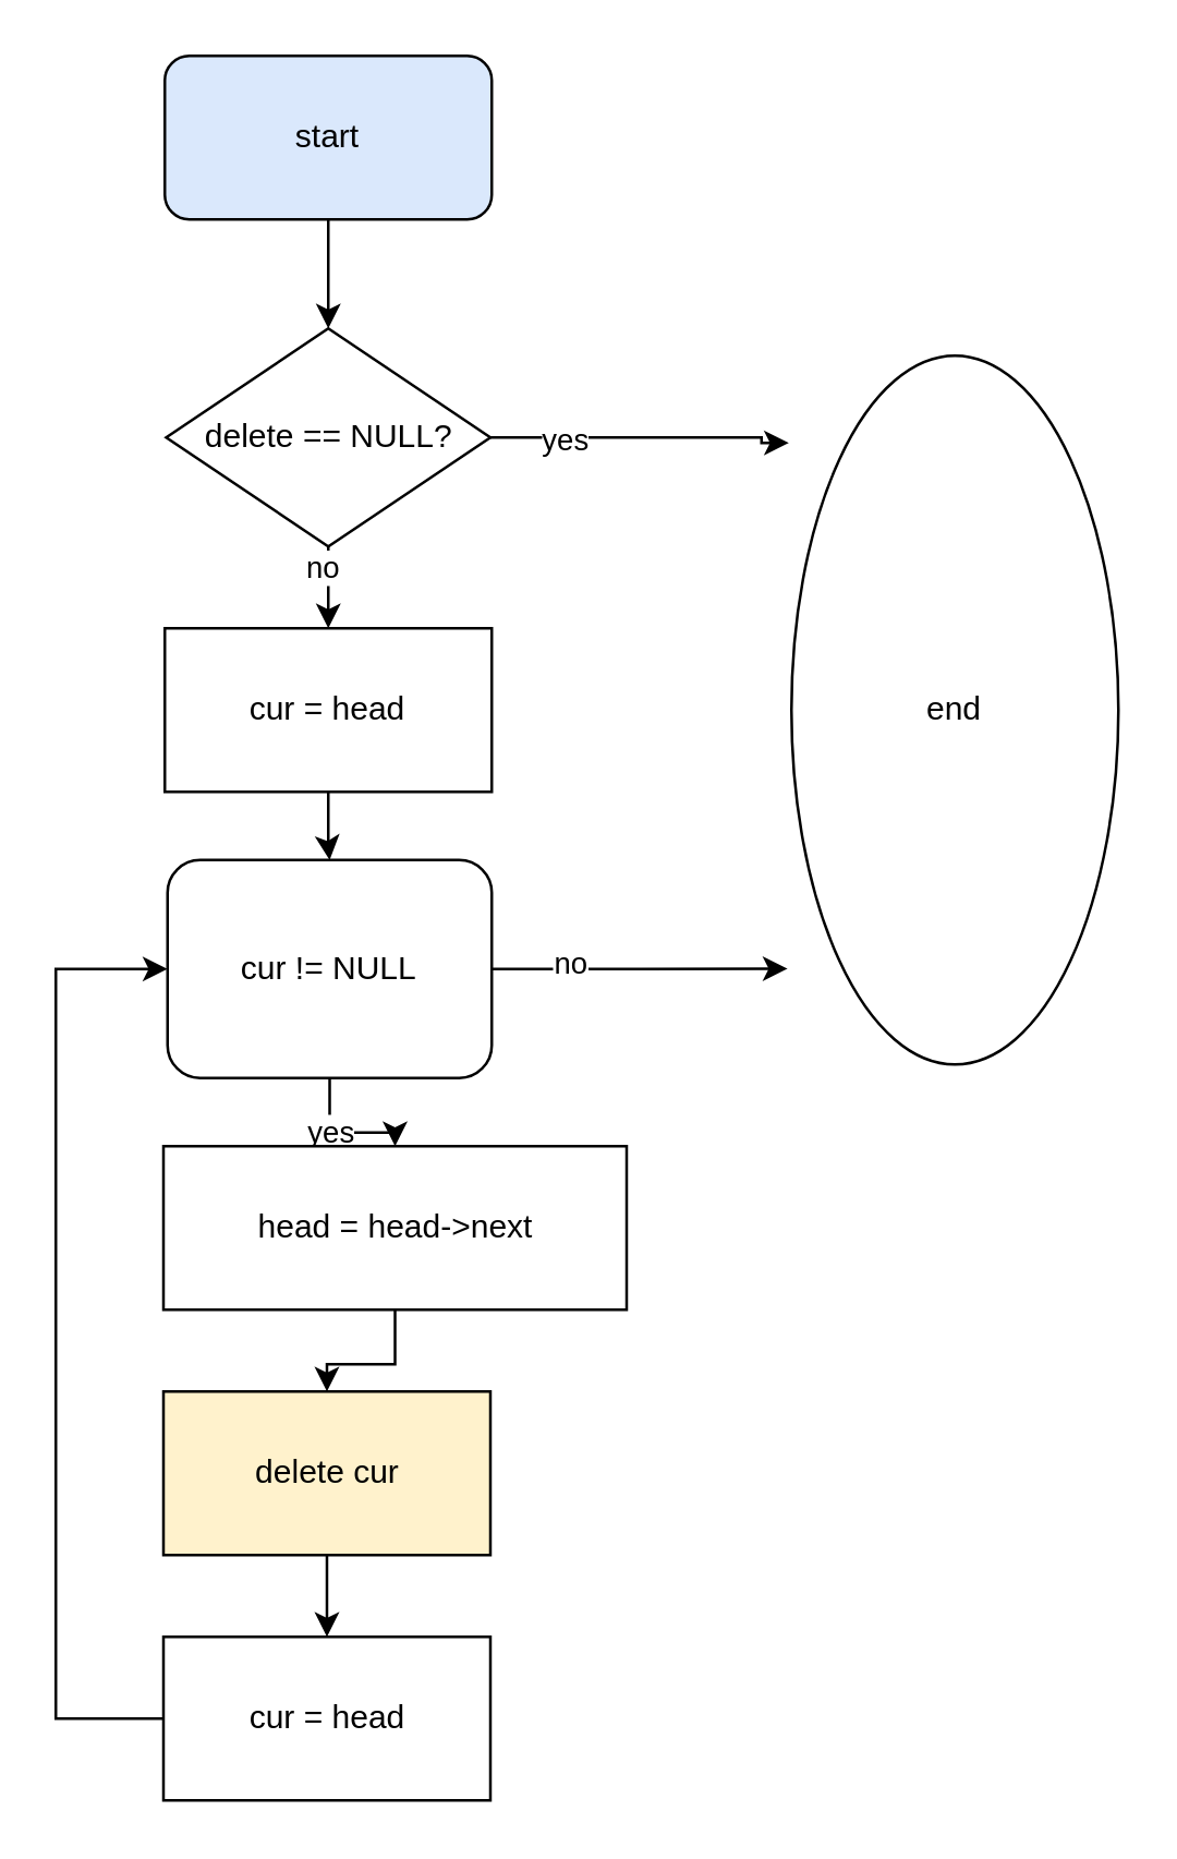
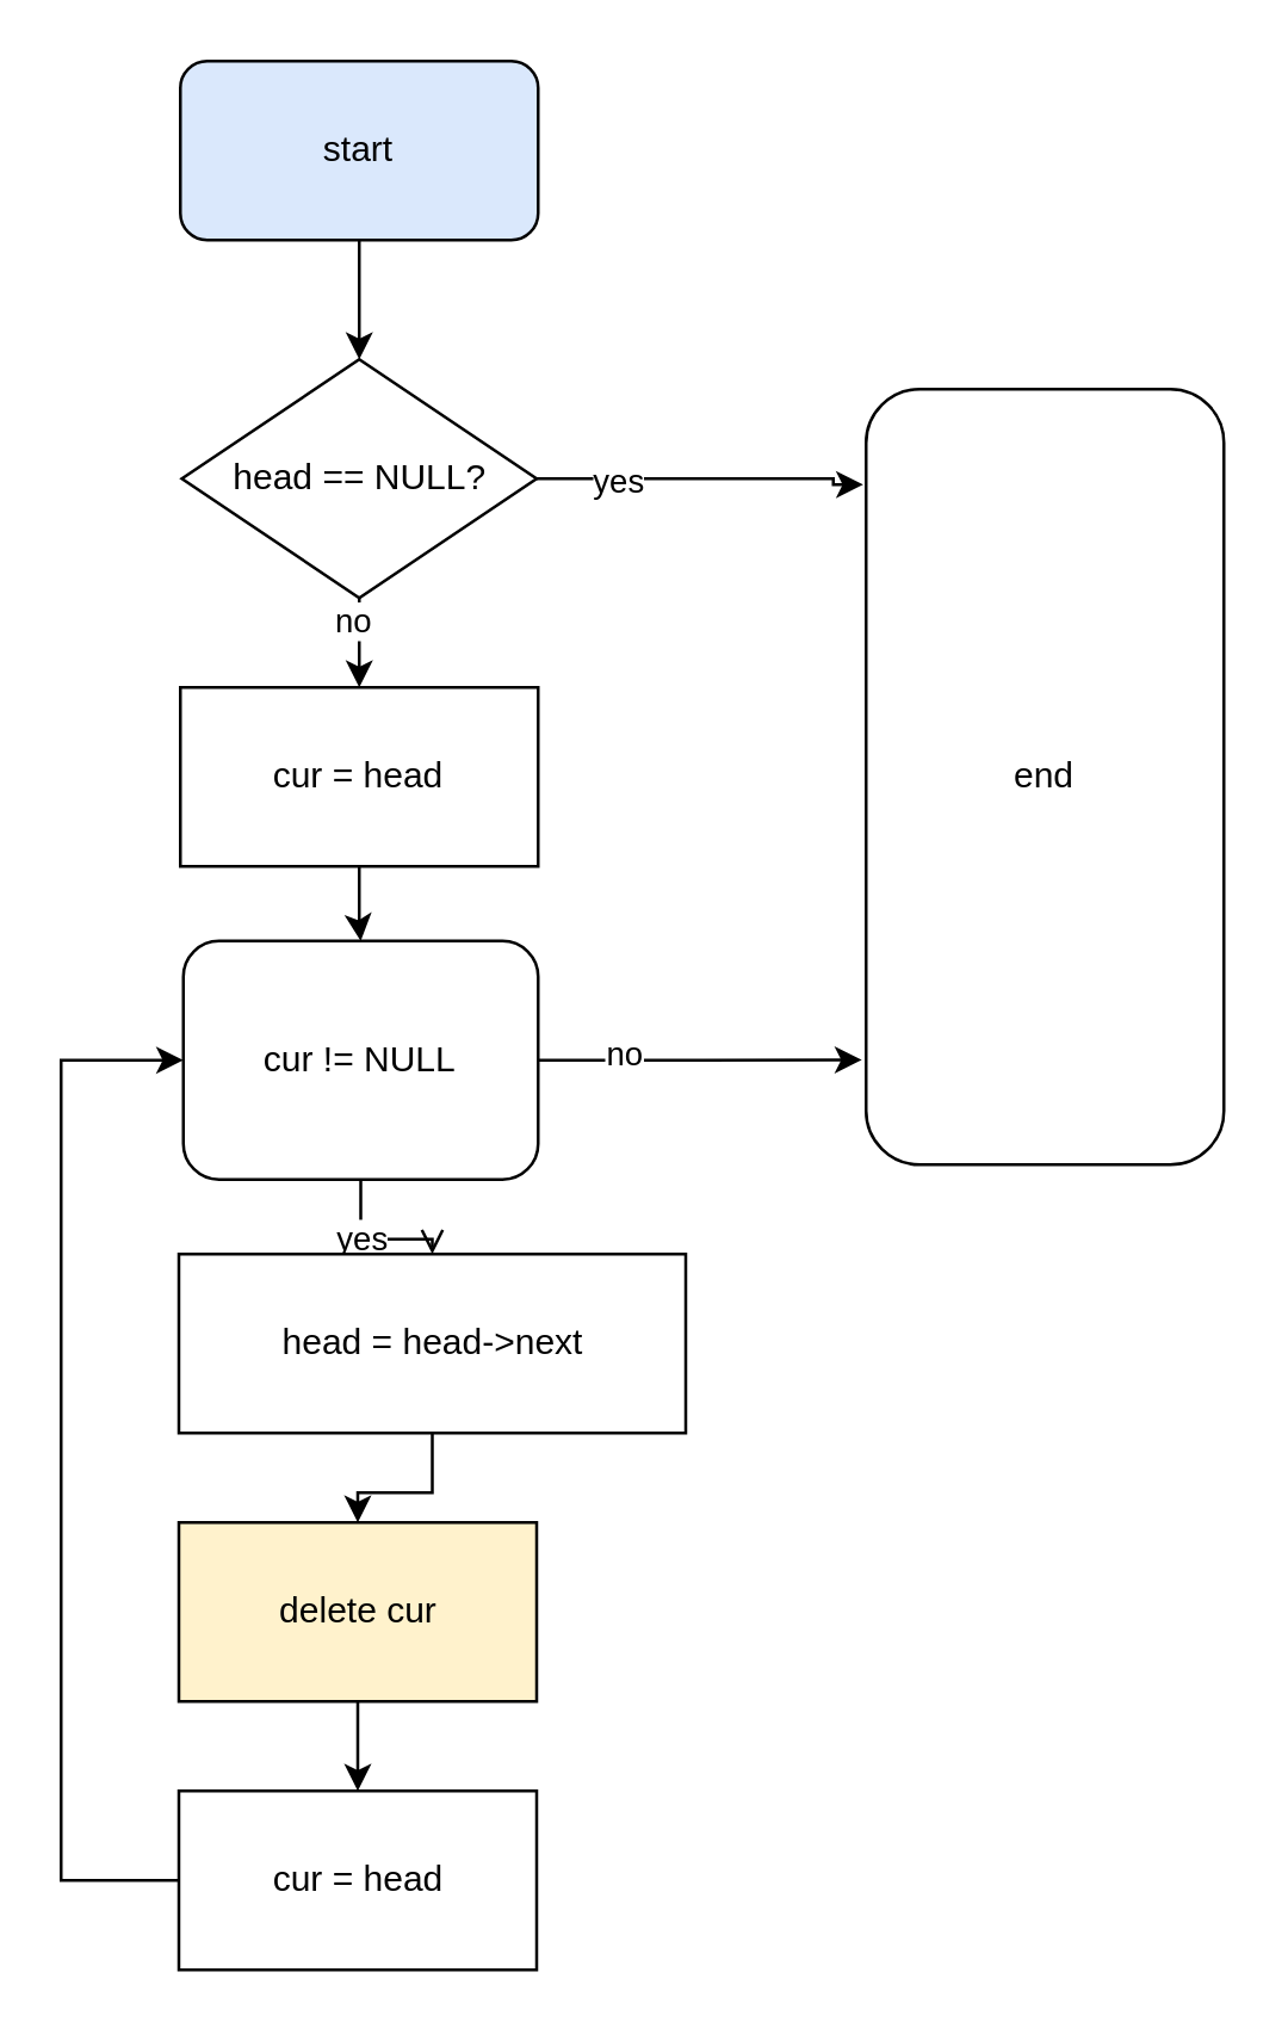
  <mxCell id="0" />
  <mxCell id="1" parent="0" />
  <mxCell id="2" value="" style="edgeStyle=orthogonalEdgeStyle;rounded=0;orthogonalLoop=1;jettySize=auto;html=1;entryX=0.5;entryY=0;entryDx=0;entryDy=0;" edge="1" parent="1" source="3"><mxGeometry relative="1" as="geometry"><mxPoint x="120" y="120" as="targetPoint" /></mxGeometry></mxCell>
  <mxCell id="3" value="start" style="rounded=1;whiteSpace=wrap;html=1;fillColor=#dae8fc;" vertex="1" parent="1"><mxGeometry x="60" y="20" width="120" height="60" as="geometry" /></mxCell>
- <mxCell id="4" value="end" style="ellipse;whiteSpace=wrap;html=1;" vertex="1" parent="1"><mxGeometry x="290" y="130" width="120" height="260" as="geometry" /></mxCell>
+ <mxCell id="4" value="end" style="rounded=1;whiteSpace=wrap;html=1;" vertex="1" parent="1"><mxGeometry x="290" y="130" width="120" height="260" as="geometry" /></mxCell>
  <mxCell id="5" style="edgeStyle=orthogonalEdgeStyle;rounded=0;orthogonalLoop=1;jettySize=auto;html=1;entryX=-0.008;entryY=0.123;entryDx=0;entryDy=0;entryPerimeter=0;" edge="1" parent="1" source="9" target="4"><mxGeometry relative="1" as="geometry"><mxPoint x="240" y="160" as="targetPoint" /><Array as="points"><mxPoint x="279" y="160" /></Array></mxGeometry></mxCell>
  <mxCell id="6" value="yes" style="edgeLabel;html=1;align=center;verticalAlign=middle;resizable=0;points=[];" vertex="1" connectable="0" parent="5"><mxGeometry x="-0.507" y="1" relative="1" as="geometry"><mxPoint y="1" as="offset" /></mxGeometry></mxCell>
  <mxCell id="7" value="" style="edgeStyle=orthogonalEdgeStyle;rounded=0;orthogonalLoop=1;jettySize=auto;html=1;" edge="1" parent="1" source="9" target="14"><mxGeometry relative="1" as="geometry" /></mxCell>
  <mxCell id="8" value="no" style="edgeLabel;html=1;align=center;verticalAlign=middle;resizable=0;points=[];" vertex="1" connectable="0" parent="7"><mxGeometry x="-0.74" y="-3" relative="1" as="geometry"><mxPoint as="offset" /></mxGeometry></mxCell>
- <mxCell id="9" value="delete == NULL?" style="rhombus;whiteSpace=wrap;html=1;" vertex="1" parent="1"><mxGeometry x="60.5" y="120" width="119" height="80" as="geometry" /></mxCell>
- <mxCell id="10" style="edgeStyle=orthogonalEdgeStyle;rounded=0;orthogonalLoop=1;jettySize=auto;html=1;entryX=0.5;entryY=0;entryDx=0;entryDy=0;" edge="1" parent="1" source="12" target="16"><mxGeometry relative="1" as="geometry" /></mxCell>
+ <mxCell id="9" value="head == NULL?" style="rhombus;whiteSpace=wrap;html=1;" vertex="1" parent="1"><mxGeometry x="60.5" y="120" width="119" height="80" as="geometry" /></mxCell>
+ <mxCell id="10" style="edgeStyle=orthogonalEdgeStyle;rounded=0;orthogonalLoop=1;jettySize=auto;html=1;entryX=0.5;entryY=0;entryDx=0;entryDy=0;endArrow=open;" edge="1" parent="1" source="12" target="16"><mxGeometry relative="1" as="geometry" /></mxCell>
  <mxCell id="11" value="yes" style="edgeLabel;html=1;align=center;verticalAlign=middle;resizable=0;points=[];" vertex="1" connectable="0" parent="10"><mxGeometry x="-0.192" y="1" relative="1" as="geometry"><mxPoint as="offset" /></mxGeometry></mxCell>
  <mxCell id="12" value="cur != NULL" style="whiteSpace=wrap;html=1;rounded=1;" vertex="1" parent="1"><mxGeometry x="61" y="315" width="119" height="80" as="geometry" /></mxCell>
  <mxCell id="13" value="" style="edgeStyle=orthogonalEdgeStyle;rounded=0;orthogonalLoop=1;jettySize=auto;html=1;" edge="1" parent="1" source="14" target="12"><mxGeometry relative="1" as="geometry" /></mxCell>
  <mxCell id="14" value="cur = head" style="rounded=0;whiteSpace=wrap;html=1;" vertex="1" parent="1"><mxGeometry x="60" y="230" width="120" height="60" as="geometry" /></mxCell>
  <mxCell id="15" style="edgeStyle=orthogonalEdgeStyle;rounded=0;orthogonalLoop=1;jettySize=auto;html=1;entryX=0.5;entryY=0;entryDx=0;entryDy=0;" edge="1" parent="1" source="16" target="18"><mxGeometry relative="1" as="geometry" /></mxCell>
  <mxCell id="16" value="head = head-&amp;gt;next" style="rounded=0;whiteSpace=wrap;html=1;" vertex="1" parent="1"><mxGeometry x="59.5" y="420" width="170" height="60" as="geometry" /></mxCell>
  <mxCell id="17" value="" style="edgeStyle=orthogonalEdgeStyle;rounded=0;orthogonalLoop=1;jettySize=auto;html=1;" edge="1" parent="1" source="18" target="20"><mxGeometry relative="1" as="geometry" /></mxCell>
  <mxCell id="18" value="delete cur" style="rounded=0;whiteSpace=wrap;html=1;fillColor=#fff2cc;" vertex="1" parent="1"><mxGeometry x="59.5" y="510" width="120" height="60" as="geometry" /></mxCell>
  <mxCell id="19" style="edgeStyle=orthogonalEdgeStyle;rounded=0;orthogonalLoop=1;jettySize=auto;html=1;entryX=0;entryY=0.5;entryDx=0;entryDy=0;" edge="1" parent="1" source="20" target="12"><mxGeometry relative="1" as="geometry"><Array as="points"><mxPoint x="20" y="630" /><mxPoint x="20" y="355" /></Array></mxGeometry></mxCell>
  <mxCell id="20" value="cur = head" style="rounded=0;whiteSpace=wrap;html=1;" vertex="1" parent="1"><mxGeometry x="59.5" y="600" width="120" height="60" as="geometry" /></mxCell>
  <mxCell id="21" style="edgeStyle=orthogonalEdgeStyle;rounded=0;orthogonalLoop=1;jettySize=auto;html=1;entryX=-0.012;entryY=0.865;entryDx=0;entryDy=0;entryPerimeter=0;" edge="1" parent="1" source="12" target="4"><mxGeometry relative="1" as="geometry" /></mxCell>
  <mxCell id="22" value="no" style="edgeLabel;html=1;align=center;verticalAlign=middle;resizable=0;points=[];" vertex="1" connectable="0" parent="21"><mxGeometry x="-0.485" y="3" relative="1" as="geometry"><mxPoint as="offset" /></mxGeometry></mxCell>
